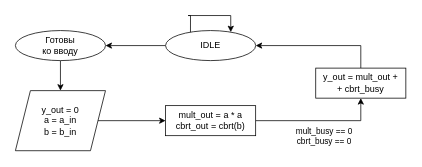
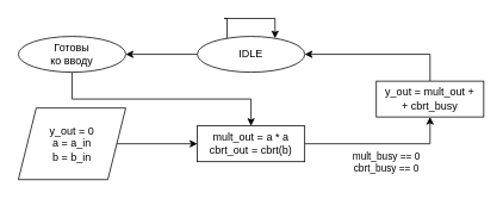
  <mxCell id="0" />
  <mxCell id="1" parent="0" />
- <mxCell id="2" style="edgeStyle=orthogonalEdgeStyle;rounded=0;orthogonalLoop=1;jettySize=auto;html=1;exitX=0.5;exitY=1;exitDx=0;exitDy=0;entryX=0.5;entryY=0;entryDx=0;entryDy=0;" edge="1" parent="1" source="3" target="9"><mxGeometry relative="1" as="geometry" /></mxCell>
+ <mxCell id="2" style="edgeStyle=orthogonalEdgeStyle;rounded=0;orthogonalLoop=1;jettySize=auto;html=1;exitX=0.5;exitY=1;exitDx=0;exitDy=0;" edge="1" parent="1" source="3" target="12"><mxGeometry relative="1" as="geometry" /></mxCell>
  <mxCell id="3" value="Готовы &lt;br&gt;ко вводу" style="ellipse;whiteSpace=wrap;html=1;" vertex="1" parent="1"><mxGeometry x="20" y="40" width="120" height="40" as="geometry" /></mxCell>
  <mxCell id="4" style="edgeStyle=orthogonalEdgeStyle;rounded=0;orthogonalLoop=1;jettySize=auto;html=1;exitX=0.5;exitY=0;exitDx=0;exitDy=0;entryX=1;entryY=0.5;entryDx=0;entryDy=0;" edge="1" parent="1" source="5" target="7"><mxGeometry relative="1" as="geometry" /></mxCell>
  <mxCell id="5" value="y_out = mult_out + &lt;br&gt;+ cbrt_busy" style="rounded=0;whiteSpace=wrap;html=1;" vertex="1" parent="1"><mxGeometry x="420" y="90" width="120" height="40" as="geometry" /></mxCell>
  <mxCell id="6" style="edgeStyle=orthogonalEdgeStyle;rounded=0;orthogonalLoop=1;jettySize=auto;html=1;exitX=0;exitY=0.5;exitDx=0;exitDy=0;entryX=1;entryY=0.5;entryDx=0;entryDy=0;" edge="1" parent="1" source="7" target="3"><mxGeometry relative="1" as="geometry" /></mxCell>
  <mxCell id="7" value="IDLE" style="ellipse;whiteSpace=wrap;html=1;" vertex="1" parent="1"><mxGeometry x="220" y="40" width="120" height="40" as="geometry" /></mxCell>
  <mxCell id="8" style="edgeStyle=orthogonalEdgeStyle;rounded=0;orthogonalLoop=1;jettySize=auto;html=1;exitX=1;exitY=0.5;exitDx=0;exitDy=0;entryX=0;entryY=0.5;entryDx=0;entryDy=0;" edge="1" parent="1" source="9" target="12"><mxGeometry relative="1" as="geometry" /></mxCell>
  <mxCell id="9" value="y_out = 0&lt;br&gt;a = a_in&lt;br&gt;b = b_in&lt;br&gt;" style="shape=parallelogram;perimeter=parallelogramPerimeter;whiteSpace=wrap;html=1;fixedSize=1;" vertex="1" parent="1"><mxGeometry x="20" y="120" width="120" height="80" as="geometry" /></mxCell>
  <mxCell id="10" style="edgeStyle=orthogonalEdgeStyle;rounded=0;orthogonalLoop=1;jettySize=auto;html=1;exitX=1;exitY=0.5;exitDx=0;exitDy=0;entryX=0.5;entryY=1;entryDx=0;entryDy=0;" edge="1" parent="1" source="12" target="5"><mxGeometry relative="1" as="geometry" /></mxCell>
  <mxCell id="11" value="mult_busy == 0&lt;br&gt;cbrt_busy == 0" style="edgeLabel;html=1;align=center;verticalAlign=middle;resizable=0;points=[];" vertex="1" connectable="0" parent="10"><mxGeometry x="0.172" y="-2" relative="1" as="geometry"><mxPoint x="-10" y="18" as="offset" /></mxGeometry></mxCell>
  <mxCell id="12" value="mult_out = a * a&lt;br&gt;cbrt_out = cbrt(b)" style="rounded=0;whiteSpace=wrap;html=1;" vertex="1" parent="1"><mxGeometry x="220" y="140" width="120" height="40" as="geometry" /></mxCell>
  <mxCell id="13" style="edgeStyle=orthogonalEdgeStyle;rounded=0;orthogonalLoop=1;jettySize=auto;html=1;exitX=0.25;exitY=0;exitDx=0;exitDy=0;entryX=0.75;entryY=0;entryDx=0;entryDy=0;" edge="1" parent="1" source="7" target="7"><mxGeometry relative="1" as="geometry"><Array as="points"><mxPoint x="250" y="20" /><mxPoint x="310" y="20" /></Array></mxGeometry></mxCell>
